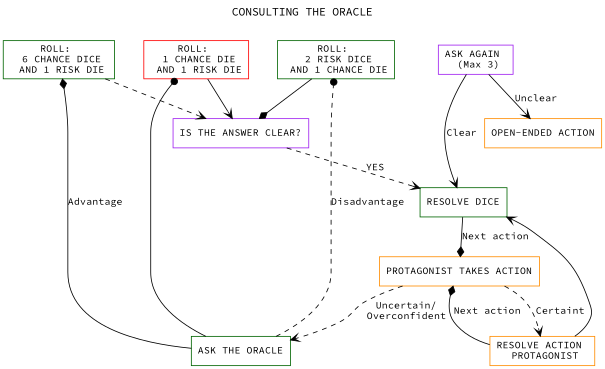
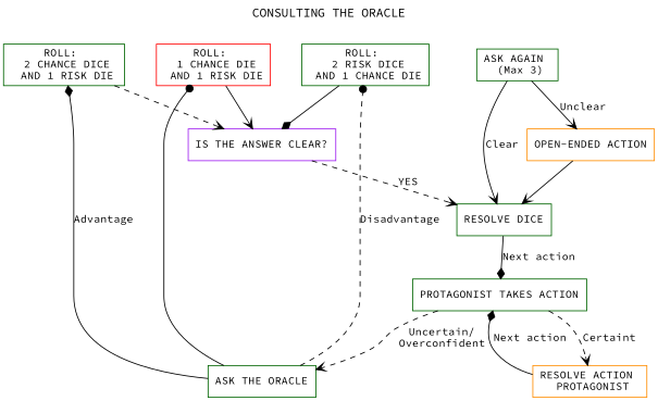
  digraph {
    fontname="Source Code Pro"
    label="CONSULTING THE ORACLE"
    labelloc=t
    node [color=darkgreen fontname="Source Code Pro" fontsize=12 shape=rect]
    edge [fontname="Source Code Pro" fontsize=12 shape=rect style=solid arrowhead=vee]
-   n1 [label="ROLL: \n  6 CHANCE DICE \n AND 1 RISK DIE"]
+   n1 [label="ROLL: \n  2 CHANCE DICE \n AND 1 RISK DIE"]
    n2 [color=red label="ROLL: \n  1 CHANCE DIE \n AND 1 RISK DIE"]
    n3 [label="ROLL: \n  2 RISK DICE \n AND 1 CHANCE DIE"]
    n4 [color=purple label="IS THE ANSWER CLEAR?"]
-   n5 [color=darkorange label="PROTAGONIST TAKES ACTION"]
+   n5 [label="PROTAGONIST TAKES ACTION"]
    n6 [color=darkorange label="RESOLVE ACTION \n PROTAGONIST"]
    n7 [label="ASK THE ORACLE"]
    n8 [label="RESOLVE DICE"]
-   n9 [color=purple label="ASK AGAIN \n (Max 3)"]
+   n9 [label="ASK AGAIN \n (Max 3)"]
    n10 [color=darkorange label="OPEN-ENDED ACTION"]
    subgraph sub_1 {
      rank=same
      n1
      n2
      n3
    }
    n1 -> n2 [style=invis arrowhead=""]
    n1 -> n4 [style=dashed]
    n2 -> n3 [style=invis arrowhead=""]
    n2 -> n4
    n3 -> n4 [arrowhead=diamond]
    n4 -> n8 [label=YES style=dashed]
    n5 -> n6 [label=Certaint style=dashed]
    n5 -> n7 [label="Uncertain/\nOverconfident" style=dashed]
    n6 -> n5 [arrowhead=diamond label="Next action"]
    n7 -> n1 [arrowhead=diamond label=Advantage]
    n7 -> n2 [arrowhead=dot]
    n7 -> n3 [arrowhead=dot label=Disadvantage style=dashed]
    n8 -> n5 [arrowhead=diamond label="Next action"]
    n9 -> n8 [label=Clear]
    n9 -> n10 [label=Unclear]
-   n6 -> n8
+   n10 -> n8
  }
